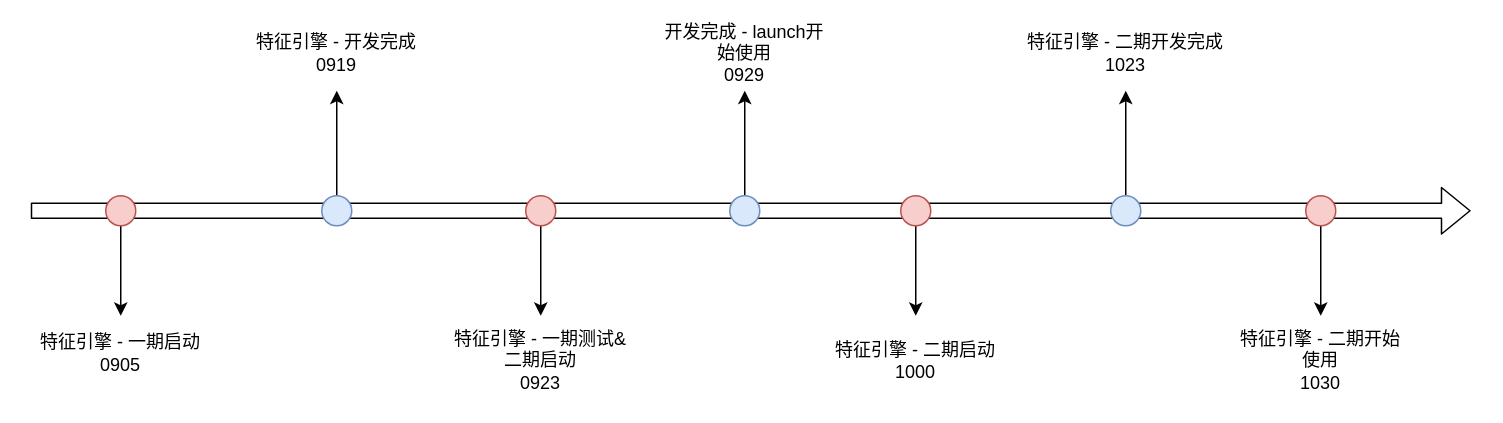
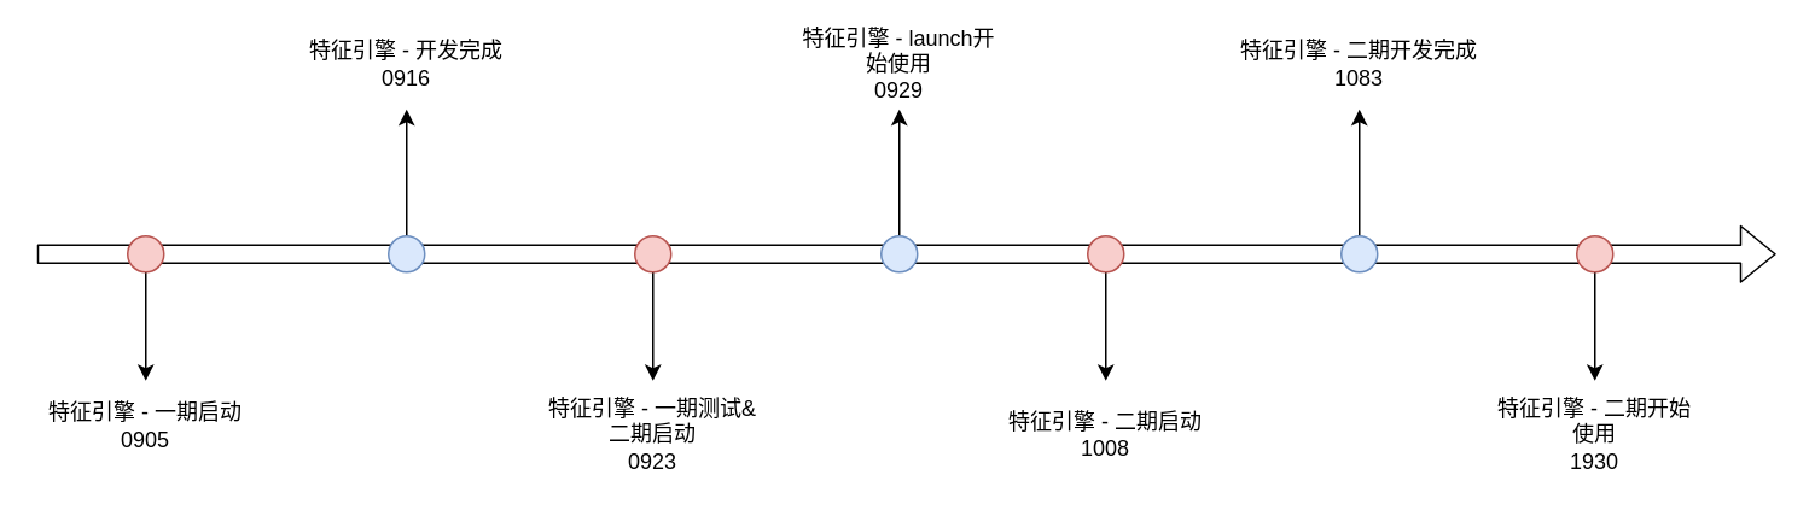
  <mxCell id="0" />
  <mxCell id="1" parent="0" />
  <mxCell id="2" value="" style="shape=flexArrow;endArrow=classic;html=1;" edge="1" parent="1"><mxGeometry width="50" height="50" relative="1" as="geometry"><mxPoint x="20" y="140" as="sourcePoint" /><mxPoint x="980" y="140" as="targetPoint" /></mxGeometry></mxCell>
  <mxCell id="3" value="" style="group" vertex="1" connectable="0" parent="1"><mxGeometry x="164" y="20" width="120" height="130" as="geometry" /></mxCell>
  <mxCell id="4" value="" style="endArrow=classic;html=1;exitX=0.5;exitY=0;exitDx=0;exitDy=0;" edge="1" parent="3" source="5"><mxGeometry width="50" height="50" relative="1" as="geometry"><mxPoint x="106" y="60" as="sourcePoint" /><mxPoint x="60" y="40" as="targetPoint" /></mxGeometry></mxCell>
  <mxCell id="5" value="" style="ellipse;whiteSpace=wrap;html=1;aspect=fixed;fillColor=#dae8fc;strokeColor=#6c8ebf;" vertex="1" parent="3"><mxGeometry x="50" y="110" width="20" height="20" as="geometry" /></mxCell>
  <mxCell id="6" value="" style="endArrow=classic;html=1;" edge="1" parent="3" target="5"><mxGeometry width="50" height="50" relative="1" as="geometry"><mxPoint x="60" y="120" as="sourcePoint" /><mxPoint x="60" y="220" as="targetPoint" /></mxGeometry></mxCell>
- <mxCell id="7" value="特征引擎 - 开发完成&lt;br&gt;0919" style="text;html=1;strokeColor=none;fillColor=none;align=center;verticalAlign=middle;whiteSpace=wrap;rounded=0;" vertex="1" parent="3"><mxGeometry width="120" height="30" as="geometry" /></mxCell>
+ <mxCell id="7" value="特征引擎 - 开发完成&lt;br&gt;0916" style="text;html=1;strokeColor=none;fillColor=none;align=center;verticalAlign=middle;whiteSpace=wrap;rounded=0;" vertex="1" parent="3"><mxGeometry width="120" height="30" as="geometry" /></mxCell>
  <mxCell id="8" value="" style="group" vertex="1" connectable="0" parent="1"><mxGeometry x="20" y="130" width="120" height="120" as="geometry" /></mxCell>
  <mxCell id="9" value="" style="endArrow=classic;html=1;" edge="1" parent="8" source="10"><mxGeometry width="50" height="50" relative="1" as="geometry"><mxPoint x="60" y="10" as="sourcePoint" /><mxPoint x="60" y="80" as="targetPoint" /></mxGeometry></mxCell>
  <mxCell id="10" value="" style="ellipse;whiteSpace=wrap;html=1;aspect=fixed;fillColor=#f8cecc;strokeColor=#b85450;" vertex="1" parent="8"><mxGeometry x="50" width="20" height="20" as="geometry" /></mxCell>
  <mxCell id="11" value="" style="endArrow=classic;html=1;" edge="1" parent="8" target="10"><mxGeometry width="50" height="50" relative="1" as="geometry"><mxPoint x="60" y="10" as="sourcePoint" /><mxPoint x="60" y="110" as="targetPoint" /></mxGeometry></mxCell>
  <mxCell id="12" value="特征引擎 - 一期启动&lt;br&gt;0905" style="text;html=1;strokeColor=none;fillColor=none;align=center;verticalAlign=middle;whiteSpace=wrap;rounded=0;" vertex="1" parent="8"><mxGeometry y="90" width="120" height="30" as="geometry" /></mxCell>
  <mxCell id="13" value="" style="group" vertex="1" connectable="0" parent="1"><mxGeometry x="300" y="130" width="120" height="130" as="geometry" /></mxCell>
  <mxCell id="14" value="" style="endArrow=classic;html=1;" edge="1" parent="13" source="15"><mxGeometry width="50" height="50" relative="1" as="geometry"><mxPoint x="60" y="10" as="sourcePoint" /><mxPoint x="60" y="80" as="targetPoint" /></mxGeometry></mxCell>
  <mxCell id="15" value="" style="ellipse;whiteSpace=wrap;html=1;aspect=fixed;fillColor=#f8cecc;strokeColor=#b85450;" vertex="1" parent="13"><mxGeometry x="50" width="20" height="20" as="geometry" /></mxCell>
  <mxCell id="16" value="" style="endArrow=classic;html=1;" edge="1" parent="13" target="15"><mxGeometry width="50" height="50" relative="1" as="geometry"><mxPoint x="60" y="10" as="sourcePoint" /><mxPoint x="60" y="110" as="targetPoint" /></mxGeometry></mxCell>
  <mxCell id="17" value="特征引擎 - 一期测试&amp;amp;二期启动&lt;br&gt;0923" style="text;html=1;strokeColor=none;fillColor=none;align=center;verticalAlign=middle;whiteSpace=wrap;rounded=0;" vertex="1" parent="13"><mxGeometry y="90" width="120" height="40" as="geometry" /></mxCell>
  <mxCell id="18" value="" style="group" vertex="1" connectable="0" parent="1"><mxGeometry x="436" y="20" width="120" height="130" as="geometry" /></mxCell>
  <mxCell id="19" value="" style="endArrow=classic;html=1;exitX=0.5;exitY=0;exitDx=0;exitDy=0;" edge="1" parent="18" source="20"><mxGeometry width="50" height="50" relative="1" as="geometry"><mxPoint x="106" y="60" as="sourcePoint" /><mxPoint x="60" y="40" as="targetPoint" /></mxGeometry></mxCell>
  <mxCell id="20" value="" style="ellipse;whiteSpace=wrap;html=1;aspect=fixed;fillColor=#dae8fc;strokeColor=#6c8ebf;" vertex="1" parent="18"><mxGeometry x="50" y="110" width="20" height="20" as="geometry" /></mxCell>
  <mxCell id="21" value="" style="endArrow=classic;html=1;" edge="1" parent="18" target="20"><mxGeometry width="50" height="50" relative="1" as="geometry"><mxPoint x="60" y="120" as="sourcePoint" /><mxPoint x="60" y="220" as="targetPoint" /></mxGeometry></mxCell>
- <mxCell id="22" value="开发完成 - launch开始使用&lt;br&gt;0929" style="text;html=1;strokeColor=none;fillColor=none;align=center;verticalAlign=middle;whiteSpace=wrap;rounded=0;" vertex="1" parent="18"><mxGeometry width="120" height="30" as="geometry" /></mxCell>
+ <mxCell id="22" value="特征引擎 - launch开始使用&lt;br&gt;0929" style="text;html=1;strokeColor=none;fillColor=none;align=center;verticalAlign=middle;whiteSpace=wrap;rounded=0;" vertex="1" parent="18"><mxGeometry width="120" height="30" as="geometry" /></mxCell>
  <mxCell id="23" value="" style="group" vertex="1" connectable="0" parent="1"><mxGeometry x="550" y="130" width="120" height="130" as="geometry" /></mxCell>
  <mxCell id="24" value="" style="endArrow=classic;html=1;" edge="1" parent="23" source="25"><mxGeometry width="50" height="50" relative="1" as="geometry"><mxPoint x="60" y="10" as="sourcePoint" /><mxPoint x="60" y="80" as="targetPoint" /></mxGeometry></mxCell>
  <mxCell id="25" value="" style="ellipse;whiteSpace=wrap;html=1;aspect=fixed;fillColor=#f8cecc;strokeColor=#b85450;" vertex="1" parent="23"><mxGeometry x="50" width="20" height="20" as="geometry" /></mxCell>
  <mxCell id="26" value="" style="endArrow=classic;html=1;" edge="1" parent="23" target="25"><mxGeometry width="50" height="50" relative="1" as="geometry"><mxPoint x="60" y="10" as="sourcePoint" /><mxPoint x="60" y="110" as="targetPoint" /></mxGeometry></mxCell>
- <mxCell id="27" value="特征引擎 - 二期启动&lt;br&gt;1000" style="text;html=1;strokeColor=none;fillColor=none;align=center;verticalAlign=middle;whiteSpace=wrap;rounded=0;" vertex="1" parent="23"><mxGeometry y="90" width="120" height="40" as="geometry" /></mxCell>
+ <mxCell id="27" value="特征引擎 - 二期启动&lt;br&gt;1008" style="text;html=1;strokeColor=none;fillColor=none;align=center;verticalAlign=middle;whiteSpace=wrap;rounded=0;" vertex="1" parent="23"><mxGeometry y="90" width="120" height="40" as="geometry" /></mxCell>
  <mxCell id="28" value="" style="group" vertex="1" connectable="0" parent="1"><mxGeometry x="690" y="20" width="150" height="130" as="geometry" /></mxCell>
  <mxCell id="29" value="" style="endArrow=classic;html=1;exitX=0.5;exitY=0;exitDx=0;exitDy=0;" edge="1" parent="28" source="30"><mxGeometry width="50" height="50" relative="1" as="geometry"><mxPoint x="106" y="60" as="sourcePoint" /><mxPoint x="60" y="40" as="targetPoint" /></mxGeometry></mxCell>
  <mxCell id="30" value="" style="ellipse;whiteSpace=wrap;html=1;aspect=fixed;fillColor=#dae8fc;strokeColor=#6c8ebf;" vertex="1" parent="28"><mxGeometry x="50" y="110" width="20" height="20" as="geometry" /></mxCell>
  <mxCell id="31" value="" style="endArrow=classic;html=1;" edge="1" parent="28" target="30"><mxGeometry width="50" height="50" relative="1" as="geometry"><mxPoint x="60" y="120" as="sourcePoint" /><mxPoint x="60" y="220" as="targetPoint" /></mxGeometry></mxCell>
- <mxCell id="32" value="特征引擎 - 二期开发完成&lt;br&gt;1023" style="text;html=1;strokeColor=none;fillColor=none;align=center;verticalAlign=middle;whiteSpace=wrap;rounded=0;" vertex="1" parent="28"><mxGeometry x="-15" width="150" height="30" as="geometry" /></mxCell>
+ <mxCell id="32" value="特征引擎 - 二期开发完成&lt;br&gt;1083" style="text;html=1;strokeColor=none;fillColor=none;align=center;verticalAlign=middle;whiteSpace=wrap;rounded=0;" vertex="1" parent="28"><mxGeometry x="-15" width="150" height="30" as="geometry" /></mxCell>
  <mxCell id="33" value="" style="group" vertex="1" connectable="0" parent="1"><mxGeometry x="820" y="130" width="120" height="130" as="geometry" /></mxCell>
  <mxCell id="34" value="" style="endArrow=classic;html=1;" edge="1" parent="33" source="35"><mxGeometry width="50" height="50" relative="1" as="geometry"><mxPoint x="60" y="10" as="sourcePoint" /><mxPoint x="60" y="80" as="targetPoint" /></mxGeometry></mxCell>
  <mxCell id="35" value="" style="ellipse;whiteSpace=wrap;html=1;aspect=fixed;fillColor=#f8cecc;strokeColor=#b85450;" vertex="1" parent="33"><mxGeometry x="50" width="20" height="20" as="geometry" /></mxCell>
  <mxCell id="36" value="" style="endArrow=classic;html=1;" edge="1" parent="33" target="35"><mxGeometry width="50" height="50" relative="1" as="geometry"><mxPoint x="60" y="10" as="sourcePoint" /><mxPoint x="60" y="110" as="targetPoint" /></mxGeometry></mxCell>
- <mxCell id="37" value="特征引擎 - 二期开始使用&lt;br&gt;1030" style="text;html=1;strokeColor=none;fillColor=none;align=center;verticalAlign=middle;whiteSpace=wrap;rounded=0;" vertex="1" parent="33"><mxGeometry y="90" width="120" height="40" as="geometry" /></mxCell>
+ <mxCell id="37" value="特征引擎 - 二期开始使用&lt;br&gt;1930" style="text;html=1;strokeColor=none;fillColor=none;align=center;verticalAlign=middle;whiteSpace=wrap;rounded=0;" vertex="1" parent="33"><mxGeometry y="90" width="120" height="40" as="geometry" /></mxCell>
